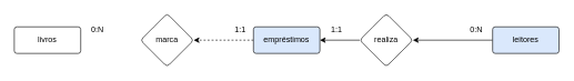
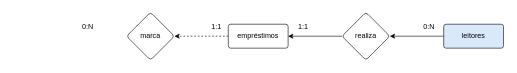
  <mxCell id="0" />
  <mxCell id="1" parent="0" />
- <mxCell id="2" value="livros" style="rounded=1;arcSize=10;whiteSpace=wrap;html=1;align=center;" vertex="1" parent="1"><mxGeometry x="20" y="40" width="100" height="40" as="geometry" /></mxCell>
  <mxCell id="3" value="" style="edgeStyle=orthogonalEdgeStyle;rounded=0;orthogonalLoop=1;jettySize=auto;html=1;" edge="1" parent="1" source="4" target="8"><mxGeometry relative="1" as="geometry" /></mxCell>
  <mxCell id="4" value="leitores" style="rounded=1;arcSize=10;whiteSpace=wrap;html=1;align=center;fillColor=#dae8fc;" vertex="1" parent="1"><mxGeometry x="740" y="40" width="100" height="40" as="geometry" /></mxCell>
  <mxCell id="5" value="" style="edgeStyle=orthogonalEdgeStyle;rounded=0;orthogonalLoop=1;jettySize=auto;html=1;dashed=1;" edge="1" parent="1" source="6" target="9"><mxGeometry relative="1" as="geometry" /></mxCell>
- <mxCell id="6" value="empréstimos" style="rounded=1;arcSize=10;whiteSpace=wrap;html=1;align=center;fillColor=#dae8fc;" vertex="1" parent="1"><mxGeometry x="380" y="40" width="100" height="40" as="geometry" /></mxCell>
+ <mxCell id="6" value="empréstimos" style="rounded=1;arcSize=10;whiteSpace=wrap;html=1;align=center;" vertex="1" parent="1"><mxGeometry x="380" y="40" width="100" height="40" as="geometry" /></mxCell>
  <mxCell id="7" style="edgeStyle=orthogonalEdgeStyle;rounded=0;orthogonalLoop=1;jettySize=auto;html=1;entryX=1;entryY=0.5;entryDx=0;entryDy=0;" edge="1" parent="1" source="8" target="6"><mxGeometry relative="1" as="geometry" /></mxCell>
- <mxCell id="8" value="realiza" style="rhombus;whiteSpace=wrap;html=1;rounded=1;arcSize=10;" vertex="1" parent="1"><mxGeometry x="540" y="20" width="80" height="80" as="geometry" /></mxCell>
+ <mxCell id="8" value="realiza" style="rhombus;whiteSpace=wrap;html=1;rounded=1;arcSize=10;" vertex="1" parent="1"><mxGeometry x="570" y="20" width="80" height="80" as="geometry" /></mxCell>
  <mxCell id="9" value="marca" style="rhombus;whiteSpace=wrap;html=1;rounded=1;arcSize=10;" vertex="1" parent="1"><mxGeometry x="210" y="20" width="80" height="80" as="geometry" /></mxCell>
  <mxCell id="10" value="0:N" style="text;html=1;align=center;verticalAlign=middle;resizable=0;points=[];autosize=1;strokeColor=none;fillColor=none;" vertex="1" parent="1"><mxGeometry x="695" y="30" width="40" height="30" as="geometry" /></mxCell>
  <mxCell id="11" value="1:1" style="text;html=1;align=center;verticalAlign=middle;resizable=0;points=[];autosize=1;strokeColor=none;fillColor=none;" vertex="1" parent="1"><mxGeometry x="485" y="30" width="40" height="30" as="geometry" /></mxCell>
  <mxCell id="12" value="1:1" style="text;html=1;align=center;verticalAlign=middle;resizable=0;points=[];autosize=1;strokeColor=none;fillColor=none;" vertex="1" parent="1"><mxGeometry x="340" y="30" width="40" height="30" as="geometry" /></mxCell>
  <mxCell id="13" value="0:N" style="text;html=1;align=center;verticalAlign=middle;resizable=0;points=[];autosize=1;strokeColor=none;fillColor=none;" vertex="1" parent="1"><mxGeometry x="125" y="30" width="40" height="30" as="geometry" /></mxCell>
